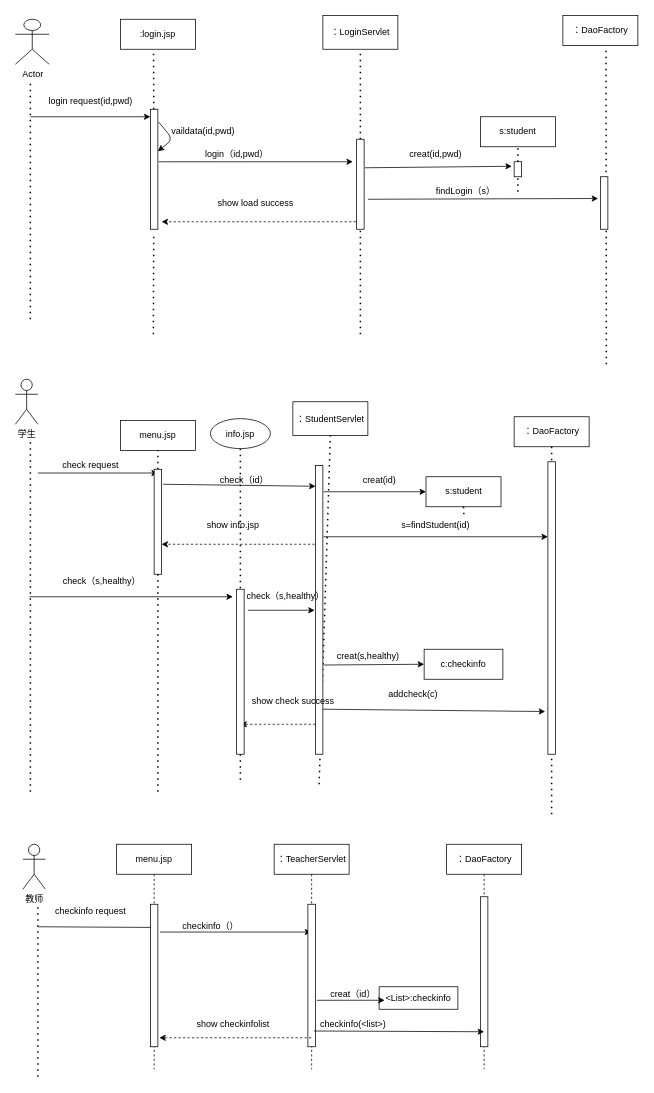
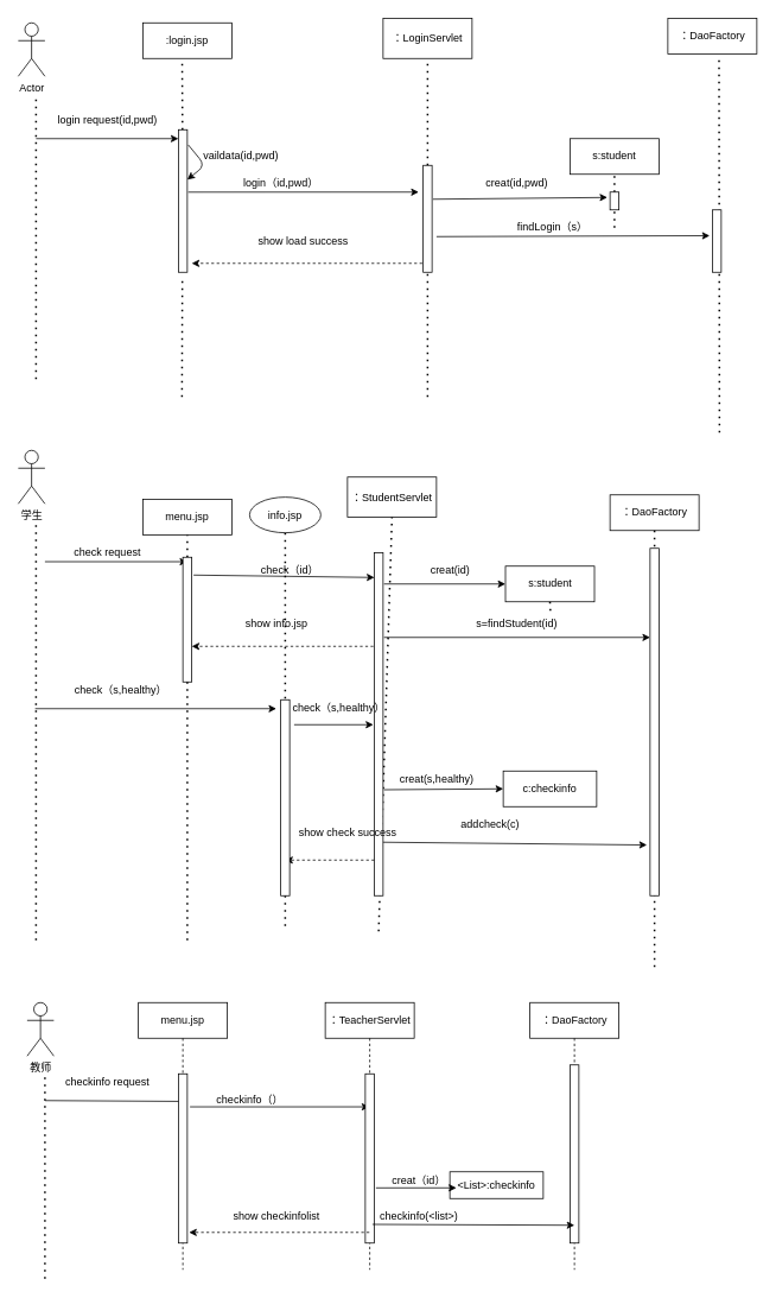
  <mxCell id="0" />
  <mxCell id="1" parent="0" />
- <mxCell id="2" value="Actor" style="shape=umlActor;verticalLabelPosition=bottom;verticalAlign=top;html=1;outlineConnect=0;" parent="1" vertex="1"><mxGeometry x="20" y="25" width="45" height="60" as="geometry" /></mxCell>
+ <mxCell id="2" value="Actor" style="shape=umlActor;verticalLabelPosition=bottom;verticalAlign=top;html=1;outlineConnect=0;" parent="1" vertex="1"><mxGeometry x="20" y="25" width="30" height="60" as="geometry" /></mxCell>
  <mxCell id="3" value=":login.jsp" style="rounded=0;whiteSpace=wrap;html=1;" parent="1" vertex="1"><mxGeometry x="160" y="25" width="100" height="40" as="geometry" /></mxCell>
  <mxCell id="4" value="：LoginServlet" style="rounded=0;whiteSpace=wrap;html=1;" parent="1" vertex="1"><mxGeometry x="430" y="20" width="100" height="45" as="geometry" /></mxCell>
  <mxCell id="5" value="：DaoFactory" style="rounded=0;whiteSpace=wrap;html=1;" parent="1" vertex="1"><mxGeometry x="750" y="20" width="100" height="40" as="geometry" /></mxCell>
  <mxCell id="6" value="" style="endArrow=none;dashed=1;html=1;dashPattern=1 3;strokeWidth=2;" parent="1" edge="1"><mxGeometry width="50" height="50" relative="1" as="geometry"><mxPoint x="40" y="425" as="sourcePoint" /><mxPoint x="40" y="105" as="targetPoint" /></mxGeometry></mxCell>
  <mxCell id="7" value="" style="endArrow=none;dashed=1;html=1;dashPattern=1 3;strokeWidth=2;entryX=0.442;entryY=1.05;entryDx=0;entryDy=0;entryPerimeter=0;" parent="1" source="21" target="3" edge="1"><mxGeometry width="50" height="50" relative="1" as="geometry"><mxPoint x="200" y="705" as="sourcePoint" /><mxPoint x="600" y="305" as="targetPoint" /></mxGeometry></mxCell>
  <mxCell id="8" value="" style="endArrow=none;dashed=1;html=1;dashPattern=1 3;strokeWidth=2;entryX=0.5;entryY=1;entryDx=0;entryDy=0;" parent="1" source="23" target="4" edge="1"><mxGeometry width="50" height="50" relative="1" as="geometry"><mxPoint x="480" y="705" as="sourcePoint" /><mxPoint x="600" y="305" as="targetPoint" /></mxGeometry></mxCell>
  <mxCell id="9" value="" style="endArrow=none;dashed=1;html=1;dashPattern=1 3;strokeWidth=2;entryX=0.575;entryY=1.083;entryDx=0;entryDy=0;entryPerimeter=0;" parent="1" target="5" edge="1"><mxGeometry width="50" height="50" relative="1" as="geometry"><mxPoint x="808" y="485" as="sourcePoint" /><mxPoint x="600" y="305" as="targetPoint" /></mxGeometry></mxCell>
  <mxCell id="10" value="" style="endArrow=classic;html=1;" parent="1" edge="1"><mxGeometry width="50" height="50" relative="1" as="geometry"><mxPoint x="40" y="155" as="sourcePoint" /><mxPoint x="200" y="155" as="targetPoint" /></mxGeometry></mxCell>
  <mxCell id="11" value="login request(id,pwd)" style="text;html=1;align=center;verticalAlign=middle;resizable=0;points=[];autosize=1;" parent="1" vertex="1"><mxGeometry x="55" y="125" width="130" height="20" as="geometry" /></mxCell>
  <mxCell id="12" value="" style="endArrow=classic;html=1;entryX=1;entryY=0.35;entryDx=0;entryDy=0;entryPerimeter=0;exitX=1.1;exitY=0.106;exitDx=0;exitDy=0;exitPerimeter=0;" parent="1" source="21" target="21" edge="1"><mxGeometry width="50" height="50" relative="1" as="geometry"><mxPoint x="205" y="165" as="sourcePoint" /><mxPoint x="485" y="165" as="targetPoint" /><Array as="points"><mxPoint x="230" y="185" /></Array></mxGeometry></mxCell>
  <mxCell id="13" value="" style="endArrow=classic;html=1;exitX=1.1;exitY=0.317;exitDx=0;exitDy=0;exitPerimeter=0;entryX=0.2;entryY=0.178;entryDx=0;entryDy=0;entryPerimeter=0;" parent="1" source="23" edge="1"><mxGeometry width="50" height="50" relative="1" as="geometry"><mxPoint x="480" y="215" as="sourcePoint" /><mxPoint x="682" y="221.02" as="targetPoint" /></mxGeometry></mxCell>
  <mxCell id="14" value="creat(id,pwd)" style="text;html=1;align=center;verticalAlign=middle;resizable=0;points=[];autosize=1;" parent="1" vertex="1"><mxGeometry x="540" y="195" width="80" height="20" as="geometry" /></mxCell>
  <mxCell id="15" value="" style="endArrow=classic;html=1;dashed=1;" parent="1" edge="1"><mxGeometry width="50" height="50" relative="1" as="geometry"><mxPoint x="480" y="295" as="sourcePoint" /><mxPoint x="215" y="295" as="targetPoint" /></mxGeometry></mxCell>
  <mxCell id="16" value="show load success" style="text;html=1;align=center;verticalAlign=middle;resizable=0;points=[];autosize=1;" parent="1" vertex="1"><mxGeometry x="280" y="260" width="120" height="20" as="geometry" /></mxCell>
  <mxCell id="17" value="" style="endArrow=classic;html=1;" parent="1" edge="1"><mxGeometry width="50" height="50" relative="1" as="geometry"><mxPoint x="50" y="630" as="sourcePoint" /><mxPoint x="210" y="630" as="targetPoint" /></mxGeometry></mxCell>
  <mxCell id="18" value="check request" style="text;html=1;align=center;verticalAlign=middle;resizable=0;points=[];autosize=1;" parent="1" vertex="1"><mxGeometry x="75" y="610" width="90" height="20" as="geometry" /></mxCell>
  <mxCell id="19" value="" style="endArrow=classic;html=1;dashed=1;" parent="1" edge="1"><mxGeometry width="50" height="50" relative="1" as="geometry"><mxPoint x="425" y="725" as="sourcePoint" /><mxPoint x="215" y="725" as="targetPoint" /></mxGeometry></mxCell>
  <mxCell id="20" value="show info.jsp" style="text;html=1;align=center;verticalAlign=middle;resizable=0;points=[];autosize=1;" parent="1" vertex="1"><mxGeometry x="270" y="690" width="80" height="20" as="geometry" /></mxCell>
  <mxCell id="21" value="" style="rounded=0;whiteSpace=wrap;html=1;" parent="1" vertex="1"><mxGeometry x="200" y="145" width="10" height="160" as="geometry" /></mxCell>
  <mxCell id="22" value="" style="endArrow=none;dashed=1;html=1;dashPattern=1 3;strokeWidth=2;entryX=0.442;entryY=1.05;entryDx=0;entryDy=0;entryPerimeter=0;" parent="1" target="21" edge="1"><mxGeometry width="50" height="50" relative="1" as="geometry"><mxPoint x="204" y="445" as="sourcePoint" /><mxPoint x="203.04" y="88" as="targetPoint" /></mxGeometry></mxCell>
  <mxCell id="23" value="" style="rounded=0;whiteSpace=wrap;html=1;" parent="1" vertex="1"><mxGeometry x="475" y="185" width="10" height="120" as="geometry" /></mxCell>
  <mxCell id="24" value="" style="endArrow=none;dashed=1;html=1;dashPattern=1 3;strokeWidth=2;entryX=0.5;entryY=1;entryDx=0;entryDy=0;" parent="1" target="23" edge="1"><mxGeometry width="50" height="50" relative="1" as="geometry"><mxPoint x="480" y="445" as="sourcePoint" /><mxPoint x="480" y="70" as="targetPoint" /></mxGeometry></mxCell>
  <mxCell id="25" value="vaildata(id,pwd)" style="text;html=1;align=center;verticalAlign=middle;resizable=0;points=[];autosize=1;" parent="1" vertex="1"><mxGeometry x="220" y="165" width="100" height="20" as="geometry" /></mxCell>
  <mxCell id="26" value="" style="endArrow=classic;html=1;exitX=1.1;exitY=0.438;exitDx=0;exitDy=0;exitPerimeter=0;" parent="1" source="21" edge="1"><mxGeometry width="50" height="50" relative="1" as="geometry"><mxPoint x="570" y="415" as="sourcePoint" /><mxPoint x="470" y="215" as="targetPoint" /></mxGeometry></mxCell>
  <mxCell id="27" value="login（id,pwd）" style="text;html=1;align=center;verticalAlign=middle;resizable=0;points=[];autosize=1;" parent="1" vertex="1"><mxGeometry x="265" y="195" width="100" height="20" as="geometry" /></mxCell>
  <mxCell id="28" value="s:student" style="rounded=0;whiteSpace=wrap;html=1;" parent="1" vertex="1"><mxGeometry x="640" y="155" width="100" height="40" as="geometry" /></mxCell>
  <mxCell id="29" value="" style="endArrow=none;dashed=1;html=1;dashPattern=1 3;strokeWidth=2;entryX=0.5;entryY=1;entryDx=0;entryDy=0;" parent="1" source="30" target="28" edge="1"><mxGeometry width="50" height="50" relative="1" as="geometry"><mxPoint x="850" y="245" as="sourcePoint" /><mxPoint x="860" y="215" as="targetPoint" /></mxGeometry></mxCell>
  <mxCell id="30" value="" style="rounded=0;whiteSpace=wrap;html=1;" parent="1" vertex="1"><mxGeometry x="685" y="215" width="10" height="20" as="geometry" /></mxCell>
  <mxCell id="31" value="" style="endArrow=none;dashed=1;html=1;dashPattern=1 3;strokeWidth=2;entryX=0.5;entryY=1;entryDx=0;entryDy=0;" parent="1" target="30" edge="1"><mxGeometry width="50" height="50" relative="1" as="geometry"><mxPoint x="690" y="255" as="sourcePoint" /><mxPoint x="850" y="205" as="targetPoint" /></mxGeometry></mxCell>
  <mxCell id="32" value="" style="endArrow=classic;html=1;entryX=0.021;entryY=0.072;entryDx=0;entryDy=0;entryPerimeter=0;" parent="1" target="44" edge="1"><mxGeometry width="50" height="50" relative="1" as="geometry"><mxPoint x="217" y="645" as="sourcePoint" /><mxPoint x="425" y="672" as="targetPoint" /></mxGeometry></mxCell>
  <mxCell id="33" value="check（id）" style="text;html=1;align=center;verticalAlign=middle;resizable=0;points=[];autosize=1;" parent="1" vertex="1"><mxGeometry x="285" y="630" width="80" height="20" as="geometry" /></mxCell>
  <mxCell id="34" value="menu.jsp" style="rounded=0;whiteSpace=wrap;html=1;" parent="1" vertex="1"><mxGeometry x="160" y="560" width="100" height="40" as="geometry" /></mxCell>
  <mxCell id="35" value="：StudentServlet" style="rounded=0;whiteSpace=wrap;html=1;" parent="1" vertex="1"><mxGeometry x="390" y="535" width="100" height="45" as="geometry" /></mxCell>
  <mxCell id="36" value="：DaoFactory" style="rounded=0;whiteSpace=wrap;html=1;" parent="1" vertex="1"><mxGeometry x="685" y="555" width="100" height="40" as="geometry" /></mxCell>
  <mxCell id="37" value="findLogin（s）" style="text;html=1;align=center;verticalAlign=middle;resizable=0;points=[];autosize=1;" parent="1" vertex="1"><mxGeometry x="575" y="245" width="90" height="20" as="geometry" /></mxCell>
  <mxCell id="38" value="学生" style="shape=umlActor;verticalLabelPosition=bottom;verticalAlign=top;html=1;outlineConnect=0;" parent="1" vertex="1"><mxGeometry x="20" y="505" width="30" height="60" as="geometry" /></mxCell>
  <mxCell id="39" value="" style="endArrow=none;dashed=1;html=1;dashPattern=1 3;strokeWidth=2;" parent="1" edge="1"><mxGeometry width="50" height="50" relative="1" as="geometry"><mxPoint x="40" y="1055" as="sourcePoint" /><mxPoint x="40" y="585" as="targetPoint" /></mxGeometry></mxCell>
  <mxCell id="40" value="" style="endArrow=none;dashed=1;html=1;dashPattern=1 3;strokeWidth=2;entryX=0.5;entryY=1;entryDx=0;entryDy=0;" parent="1" source="41" target="34" edge="1"><mxGeometry width="50" height="50" relative="1" as="geometry"><mxPoint x="210" y="1055" as="sourcePoint" /><mxPoint x="690" y="685" as="targetPoint" /></mxGeometry></mxCell>
  <mxCell id="41" value="" style="rounded=0;whiteSpace=wrap;html=1;" parent="1" vertex="1"><mxGeometry x="205" y="625" width="10" height="140" as="geometry" /></mxCell>
  <mxCell id="42" value="" style="endArrow=none;dashed=1;html=1;dashPattern=1 3;strokeWidth=2;entryX=0.5;entryY=1;entryDx=0;entryDy=0;" parent="1" target="41" edge="1"><mxGeometry width="50" height="50" relative="1" as="geometry"><mxPoint x="210" y="1055" as="sourcePoint" /><mxPoint x="210" y="600" as="targetPoint" /></mxGeometry></mxCell>
  <mxCell id="43" value="" style="endArrow=none;dashed=1;html=1;dashPattern=1 3;strokeWidth=2;entryX=0.5;entryY=1;entryDx=0;entryDy=0;" parent="1" target="35" edge="1"><mxGeometry width="50" height="50" relative="1" as="geometry"><mxPoint x="425" y="1045" as="sourcePoint" /><mxPoint x="690" y="675" as="targetPoint" /><Array as="points" /></mxGeometry></mxCell>
  <mxCell id="44" value="" style="rounded=0;whiteSpace=wrap;html=1;" parent="1" vertex="1"><mxGeometry x="420" y="620" width="10" height="385" as="geometry" /></mxCell>
  <mxCell id="45" value="" style="endArrow=classic;html=1;" parent="1" edge="1"><mxGeometry width="50" height="50" relative="1" as="geometry"><mxPoint x="39" y="795" as="sourcePoint" /><mxPoint x="310" y="795" as="targetPoint" /></mxGeometry></mxCell>
  <mxCell id="46" value="check（s,healthy）" style="text;html=1;align=center;verticalAlign=middle;resizable=0;points=[];autosize=1;" parent="1" vertex="1"><mxGeometry x="75" y="765" width="120" height="20" as="geometry" /></mxCell>
  <mxCell id="47" value="" style="endArrow=classic;html=1;" parent="1" edge="1"><mxGeometry width="50" height="50" relative="1" as="geometry"><mxPoint x="330" y="813" as="sourcePoint" /><mxPoint x="419" y="813" as="targetPoint" /></mxGeometry></mxCell>
  <mxCell id="48" value="check（s,healthy）" style="text;html=1;align=center;verticalAlign=middle;resizable=0;points=[];autosize=1;" parent="1" vertex="1"><mxGeometry x="320" y="785" width="120" height="20" as="geometry" /></mxCell>
  <mxCell id="49" value="" style="rounded=0;whiteSpace=wrap;html=1;" parent="1" vertex="1"><mxGeometry x="800" y="235" width="10" height="70" as="geometry" /></mxCell>
  <mxCell id="50" value="" style="endArrow=classic;html=1;entryX=-0.3;entryY=0.414;entryDx=0;entryDy=0;entryPerimeter=0;" parent="1" target="49" edge="1"><mxGeometry width="50" height="50" relative="1" as="geometry"><mxPoint x="490" y="265" as="sourcePoint" /><mxPoint x="660" y="295" as="targetPoint" /></mxGeometry></mxCell>
  <mxCell id="51" value="creat(id)" style="text;html=1;align=center;verticalAlign=middle;resizable=0;points=[];autosize=1;" parent="1" vertex="1"><mxGeometry x="475" y="630" width="60" height="20" as="geometry" /></mxCell>
  <mxCell id="52" value="s:student" style="rounded=0;whiteSpace=wrap;html=1;" parent="1" vertex="1"><mxGeometry x="567.5" y="635" width="100" height="40" as="geometry" /></mxCell>
  <mxCell id="53" value="" style="endArrow=classic;html=1;entryX=0;entryY=0.5;entryDx=0;entryDy=0;" parent="1" target="52" edge="1"><mxGeometry width="50" height="50" relative="1" as="geometry"><mxPoint x="431" y="655" as="sourcePoint" /><mxPoint x="610" y="683" as="targetPoint" /></mxGeometry></mxCell>
  <mxCell id="54" value="" style="endArrow=classic;html=1;" parent="1" edge="1"><mxGeometry width="50" height="50" relative="1" as="geometry"><mxPoint x="431" y="715" as="sourcePoint" /><mxPoint x="730" y="715" as="targetPoint" /></mxGeometry></mxCell>
  <mxCell id="55" value="" style="endArrow=none;dashed=1;html=1;dashPattern=1 3;strokeWidth=2;entryX=0.5;entryY=1;entryDx=0;entryDy=0;" parent="1" target="36" edge="1"><mxGeometry width="50" height="50" relative="1" as="geometry"><mxPoint x="735" y="1085" as="sourcePoint" /><mxPoint x="720" y="745" as="targetPoint" /></mxGeometry></mxCell>
  <mxCell id="56" value="" style="rounded=0;whiteSpace=wrap;html=1;" parent="1" vertex="1"><mxGeometry x="730" y="615" width="10" height="390" as="geometry" /></mxCell>
  <mxCell id="57" value="s=findStudent(id)" style="text;html=1;align=center;verticalAlign=middle;resizable=0;points=[];autosize=1;" parent="1" vertex="1"><mxGeometry x="525" y="690" width="110" height="20" as="geometry" /></mxCell>
  <mxCell id="58" value="" style="endArrow=classic;html=1;exitX=1.1;exitY=0.691;exitDx=0;exitDy=0;exitPerimeter=0;entryX=0;entryY=0.5;entryDx=0;entryDy=0;" parent="1" source="44" edge="1"><mxGeometry width="50" height="50" relative="1" as="geometry"><mxPoint x="670" y="825" as="sourcePoint" /><mxPoint x="565" y="885" as="targetPoint" /></mxGeometry></mxCell>
  <mxCell id="59" value="c:checkinfo" style="rounded=0;whiteSpace=wrap;html=1;" parent="1" vertex="1"><mxGeometry x="565" y="865" width="105" height="40" as="geometry" /></mxCell>
  <mxCell id="60" value="creat(s,healthy)" style="text;html=1;align=center;verticalAlign=middle;resizable=0;points=[];autosize=1;" parent="1" vertex="1"><mxGeometry x="440" y="865" width="100" height="20" as="geometry" /></mxCell>
  <mxCell id="61" value="" style="endArrow=classic;html=1;exitX=1;exitY=0.844;exitDx=0;exitDy=0;exitPerimeter=0;entryX=-0.359;entryY=0.854;entryDx=0;entryDy=0;entryPerimeter=0;" parent="1" source="44" target="56" edge="1"><mxGeometry width="50" height="50" relative="1" as="geometry"><mxPoint x="670" y="725" as="sourcePoint" /><mxPoint x="720" y="675" as="targetPoint" /></mxGeometry></mxCell>
  <mxCell id="62" value="addcheck(c)" style="text;html=1;align=center;verticalAlign=middle;resizable=0;points=[];autosize=1;" parent="1" vertex="1"><mxGeometry x="510" y="915" width="80" height="20" as="geometry" /></mxCell>
  <mxCell id="63" value="" style="endArrow=classic;html=1;dashed=1;" parent="1" edge="1"><mxGeometry width="50" height="50" relative="1" as="geometry"><mxPoint x="420" y="965" as="sourcePoint" /><mxPoint x="320" y="965" as="targetPoint" /></mxGeometry></mxCell>
  <mxCell id="64" value="show check success" style="text;html=1;align=center;verticalAlign=middle;resizable=0;points=[];autosize=1;" parent="1" vertex="1"><mxGeometry x="330" y="925" width="120" height="20" as="geometry" /></mxCell>
  <mxCell id="65" value="教师" style="shape=umlActor;verticalLabelPosition=bottom;verticalAlign=top;html=1;outlineConnect=0;" parent="1" vertex="1"><mxGeometry x="30" y="1125" width="30" height="60" as="geometry" /></mxCell>
  <mxCell id="66" value="" style="endArrow=none;dashed=1;html=1;dashPattern=1 3;strokeWidth=2;" parent="1" edge="1"><mxGeometry width="50" height="50" relative="1" as="geometry"><mxPoint x="50" y="1435" as="sourcePoint" /><mxPoint x="50" y="1205" as="targetPoint" /></mxGeometry></mxCell>
  <mxCell id="67" value="menu.jsp" style="shape=umlLifeline;perimeter=lifelinePerimeter;whiteSpace=wrap;html=1;container=1;collapsible=0;recursiveResize=0;outlineConnect=0;" parent="1" vertex="1"><mxGeometry x="155" y="1125" width="100" height="300" as="geometry" /></mxCell>
  <mxCell id="68" value="：TeacherServlet" style="shape=umlLifeline;perimeter=lifelinePerimeter;whiteSpace=wrap;html=1;container=1;collapsible=0;recursiveResize=0;outlineConnect=0;" parent="1" vertex="1"><mxGeometry x="365" y="1125" width="100" height="300" as="geometry" /></mxCell>
  <mxCell id="69" value="：DaoFactory" style="shape=umlLifeline;perimeter=lifelinePerimeter;whiteSpace=wrap;html=1;container=1;collapsible=0;recursiveResize=0;outlineConnect=0;" parent="1" vertex="1"><mxGeometry x="595" y="1125" width="100" height="300" as="geometry" /></mxCell>
  <mxCell id="70" value="" style="rounded=0;whiteSpace=wrap;html=1;" parent="69" vertex="1"><mxGeometry x="45" y="70" width="10" height="200" as="geometry" /></mxCell>
  <mxCell id="71" value="" style="endArrow=classic;html=1;entryX=1;entryY=0.163;entryDx=0;entryDy=0;entryPerimeter=0;" parent="1" target="72" edge="1"><mxGeometry width="50" height="50" relative="1" as="geometry"><mxPoint x="50" y="1235" as="sourcePoint" /><mxPoint x="140" y="1305" as="targetPoint" /></mxGeometry></mxCell>
  <mxCell id="72" value="" style="rounded=0;whiteSpace=wrap;html=1;" parent="1" vertex="1"><mxGeometry x="200" y="1205" width="10" height="190" as="geometry" /></mxCell>
  <mxCell id="73" value="checkinfo request" style="text;html=1;align=center;verticalAlign=middle;resizable=0;points=[];autosize=1;" parent="1" vertex="1"><mxGeometry x="65" y="1205" width="110" height="20" as="geometry" /></mxCell>
  <mxCell id="74" value="" style="endArrow=classic;html=1;exitX=1.3;exitY=0.195;exitDx=0;exitDy=0;exitPerimeter=0;" parent="1" source="72" target="68" edge="1"><mxGeometry width="50" height="50" relative="1" as="geometry"><mxPoint x="670" y="1245" as="sourcePoint" /><mxPoint x="720" y="1195" as="targetPoint" /></mxGeometry></mxCell>
  <mxCell id="75" value="" style="rounded=0;whiteSpace=wrap;html=1;" parent="1" vertex="1"><mxGeometry x="410" y="1205" width="10" height="190" as="geometry" /></mxCell>
  <mxCell id="76" value="checkinfo（）" style="text;html=1;align=center;verticalAlign=middle;resizable=0;points=[];autosize=1;" parent="1" vertex="1"><mxGeometry x="235" y="1225" width="90" height="20" as="geometry" /></mxCell>
  <mxCell id="77" value="&amp;lt;List&amp;gt;:checkinfo" style="rounded=0;whiteSpace=wrap;html=1;" parent="1" vertex="1"><mxGeometry x="505" y="1315" width="105" height="30" as="geometry" /></mxCell>
  <mxCell id="78" value="creat（id）" style="text;html=1;align=center;verticalAlign=middle;resizable=0;points=[];autosize=1;" parent="1" vertex="1"><mxGeometry x="430" y="1315" width="80" height="20" as="geometry" /></mxCell>
  <mxCell id="79" value="" style="endArrow=classic;html=1;exitX=1.2;exitY=0.674;exitDx=0;exitDy=0;exitPerimeter=0;entryX=1.029;entryY=0.9;entryDx=0;entryDy=0;entryPerimeter=0;" parent="1" source="75" target="78" edge="1"><mxGeometry width="50" height="50" relative="1" as="geometry"><mxPoint x="415" y="1310" as="sourcePoint" /><mxPoint x="520" y="1338" as="targetPoint" /></mxGeometry></mxCell>
  <mxCell id="80" value="" style="endArrow=classic;html=1;exitX=-0.02;exitY=0.95;exitDx=0;exitDy=0;exitPerimeter=0;" parent="1" source="81" edge="1"><mxGeometry width="50" height="50" relative="1" as="geometry"><mxPoint x="670" y="1145" as="sourcePoint" /><mxPoint x="645" y="1375" as="targetPoint" /></mxGeometry></mxCell>
  <mxCell id="81" value="checkinfo(&amp;lt;list&amp;gt;)" style="text;html=1;align=center;verticalAlign=middle;resizable=0;points=[];autosize=1;" parent="1" vertex="1"><mxGeometry x="420" y="1355" width="100" height="20" as="geometry" /></mxCell>
  <mxCell id="82" value="" style="endArrow=classic;html=1;dashed=1;entryX=1.2;entryY=0.937;entryDx=0;entryDy=0;entryPerimeter=0;" parent="1" source="68" target="72" edge="1"><mxGeometry width="50" height="50" relative="1" as="geometry"><mxPoint x="370" y="1385" as="sourcePoint" /><mxPoint x="220" y="1385" as="targetPoint" /></mxGeometry></mxCell>
  <mxCell id="83" value="show checkinfolist" style="text;html=1;align=center;verticalAlign=middle;resizable=0;points=[];autosize=1;" parent="1" vertex="1"><mxGeometry x="255" y="1355" width="110" height="20" as="geometry" /></mxCell>
  <mxCell id="84" value="info.jsp" style="ellipse;whiteSpace=wrap;html=1;" parent="1" vertex="1"><mxGeometry x="280" y="557.5" width="80" height="40" as="geometry" /></mxCell>
  <mxCell id="85" value="" style="endArrow=none;dashed=1;html=1;dashPattern=1 3;strokeWidth=2;exitX=0.5;exitY=1;exitDx=0;exitDy=0;" parent="1" source="86" edge="1"><mxGeometry width="50" height="50" relative="1" as="geometry"><mxPoint x="320" y="1025" as="sourcePoint" /><mxPoint x="320" y="1040" as="targetPoint" /></mxGeometry></mxCell>
  <mxCell id="86" value="" style="rounded=0;whiteSpace=wrap;html=1;" parent="1" vertex="1"><mxGeometry x="315" y="785" width="10" height="220" as="geometry" /></mxCell>
  <mxCell id="87" value="" style="endArrow=none;dashed=1;html=1;dashPattern=1 3;strokeWidth=2;exitX=0.5;exitY=1;exitDx=0;exitDy=0;" parent="1" source="84" target="86" edge="1"><mxGeometry width="50" height="50" relative="1" as="geometry"><mxPoint x="320" y="600" as="sourcePoint" /><mxPoint x="320" y="1040" as="targetPoint" /></mxGeometry></mxCell>
  <mxCell id="88" value="" style="endArrow=none;dashed=1;html=1;dashPattern=1 3;strokeWidth=2;entryX=0.5;entryY=1;entryDx=0;entryDy=0;" parent="1" target="52" edge="1"><mxGeometry width="50" height="50" relative="1" as="geometry"><mxPoint x="618" y="685" as="sourcePoint" /><mxPoint x="460" y="805" as="targetPoint" /></mxGeometry></mxCell>
